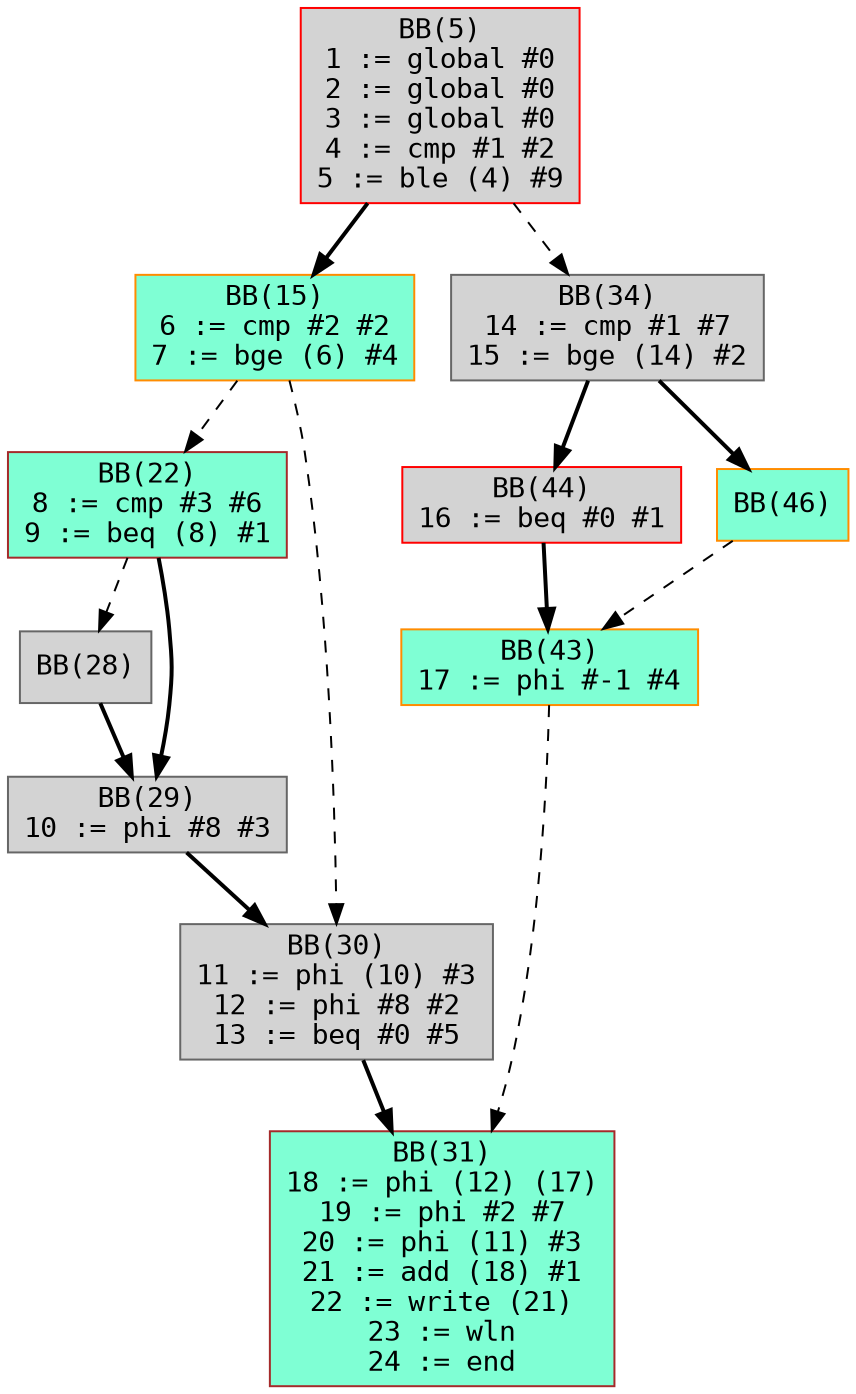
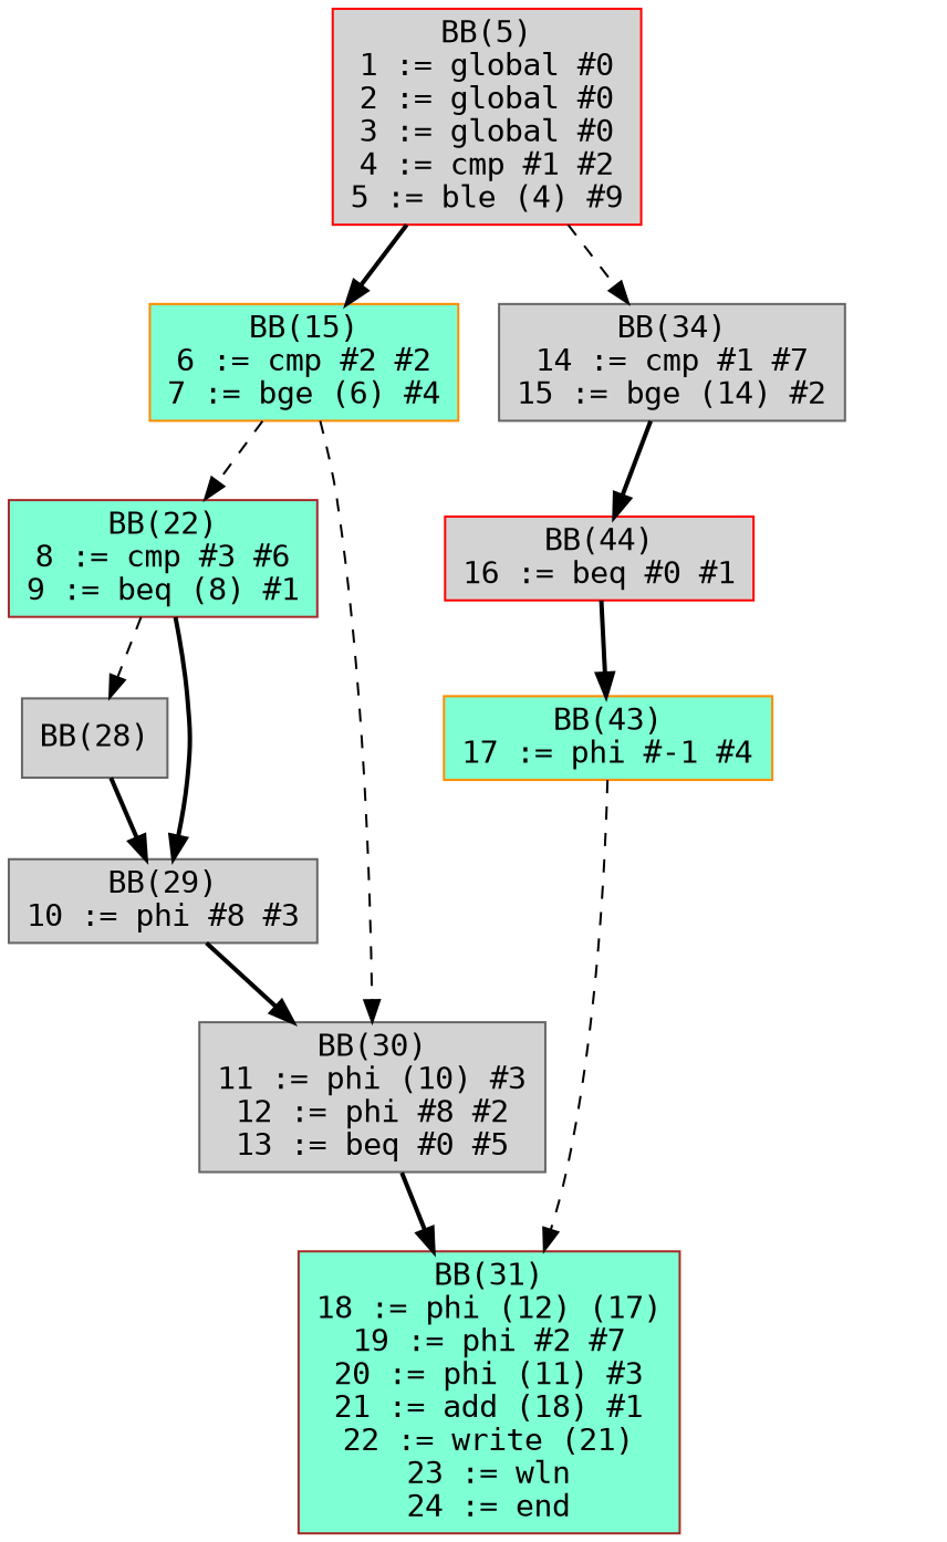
  digraph {
    fontname="DejaVu Sans Mono"
    node [color=gray40 fillcolor=lightgrey fontname="DejaVu Sans Mono" shape=box style=filled]
    edge [fontname="DejaVu Sans Mono" style=bold]
    n1 [color=red label="BB(5)\n1 := global #0\n2 := global #0\n3 := global #0\n4 := cmp #1 #2\n5 := ble (4) #9\n"]
    n2 [color=darkorange fillcolor=aquamarine label="BB(15)\n6 := cmp #2 #2\n7 := bge (6) #4\n"]
    n3 [label="BB(34)\n14 := cmp #1 #7\n15 := bge (14) #2\n"]
    n4 [color=brown fillcolor=aquamarine label="BB(22)\n8 := cmp #3 #6\n9 := beq (8) #1\n"]
    n5 [label="BB(30)\n11 := phi (10) #3\n12 := phi #8 #2\n13 := beq #0 #5\n"]
    n6 [color=red label="BB(44)\n16 := beq #0 #1\n"]
-   n7 [color=darkorange fillcolor=aquamarine label="BB(46)\n"]
    n8 [label="BB(28)\n"]
    n9 [label="BB(29)\n10 := phi #8 #3\n"]
    n10 [color=brown fillcolor=aquamarine label="BB(31)\n18 := phi (12) (17)\n19 := phi #2 #7\n20 := phi (11) #3\n21 := add (18) #1\n22 := write (21)\n23 := wln\n24 := end\n"]
    n11 [color=darkorange fillcolor=aquamarine label="BB(43)\n17 := phi #-1 #4\n"]
    n1 -> n2
    n1 -> n3 [style=dashed]
    n2 -> n4 [style=dashed]
    n2 -> n5 [style=dashed]
    n3 -> n6
-   n3 -> n7
    n4 -> n8 [style=dashed]
    n4 -> n9
    n5 -> n10
    n6 -> n11
-   n7 -> n11 [style=dashed]
    n8 -> n9
    n9 -> n5
    n11 -> n10 [style=dashed]
  }
